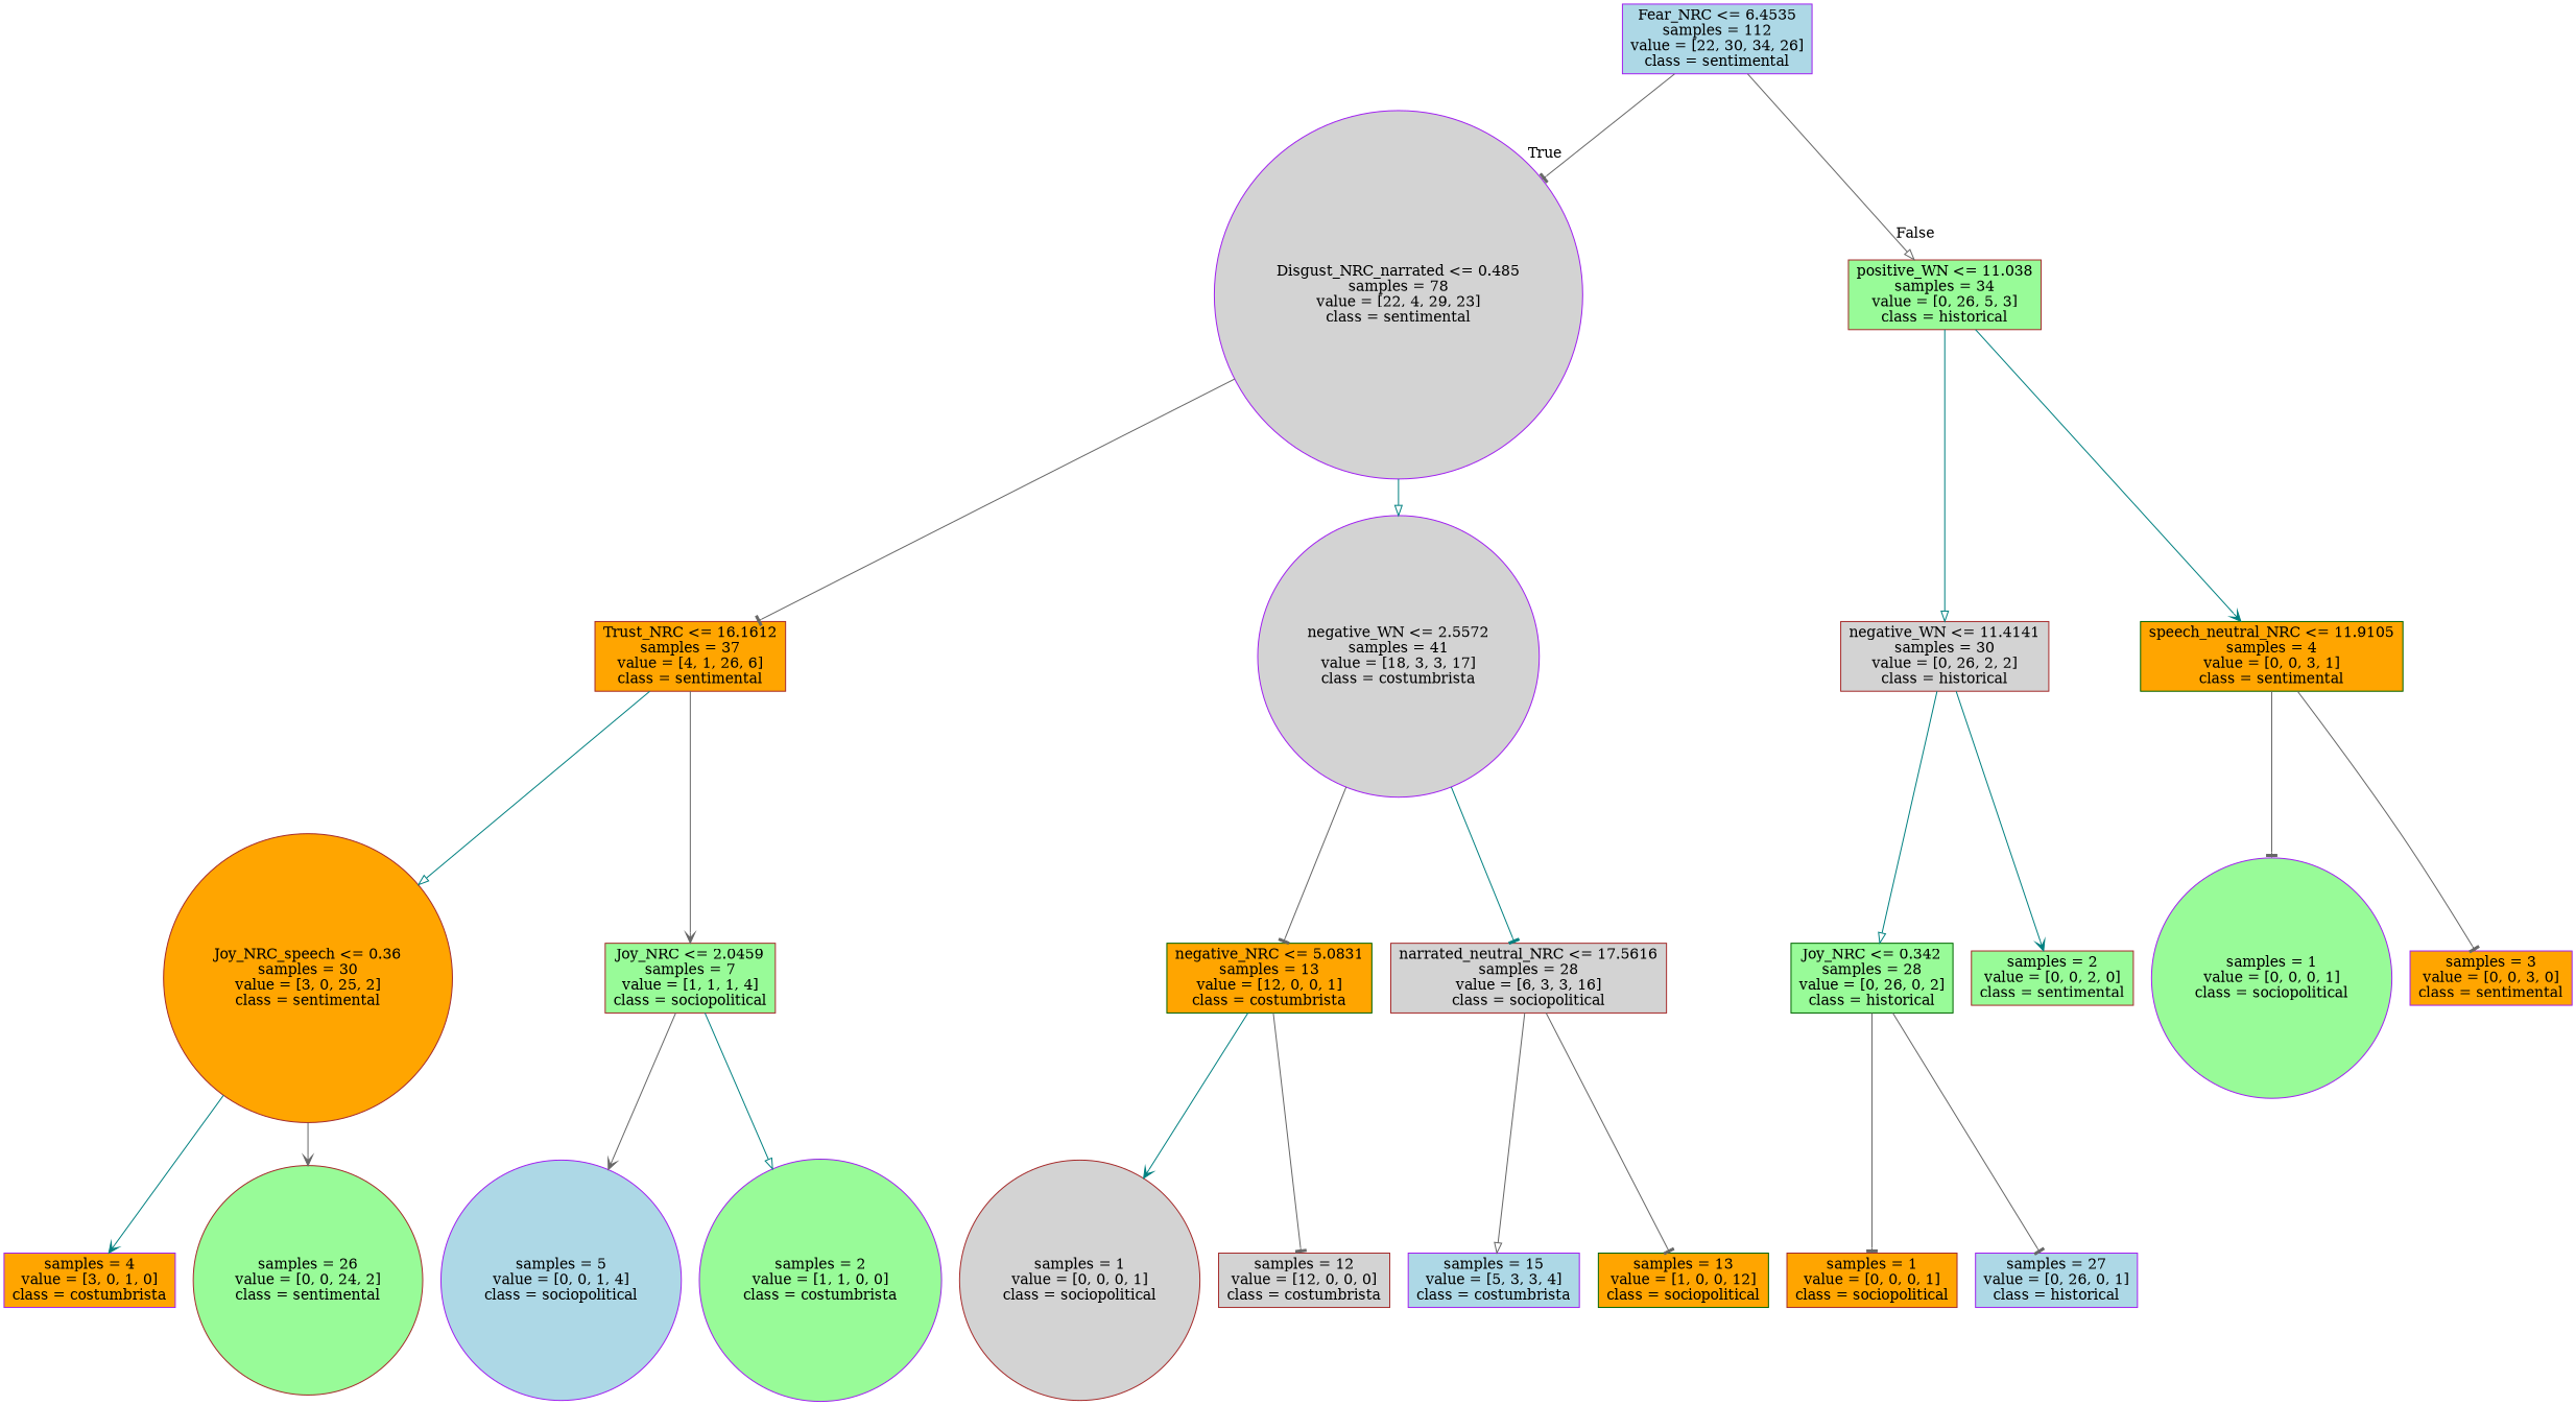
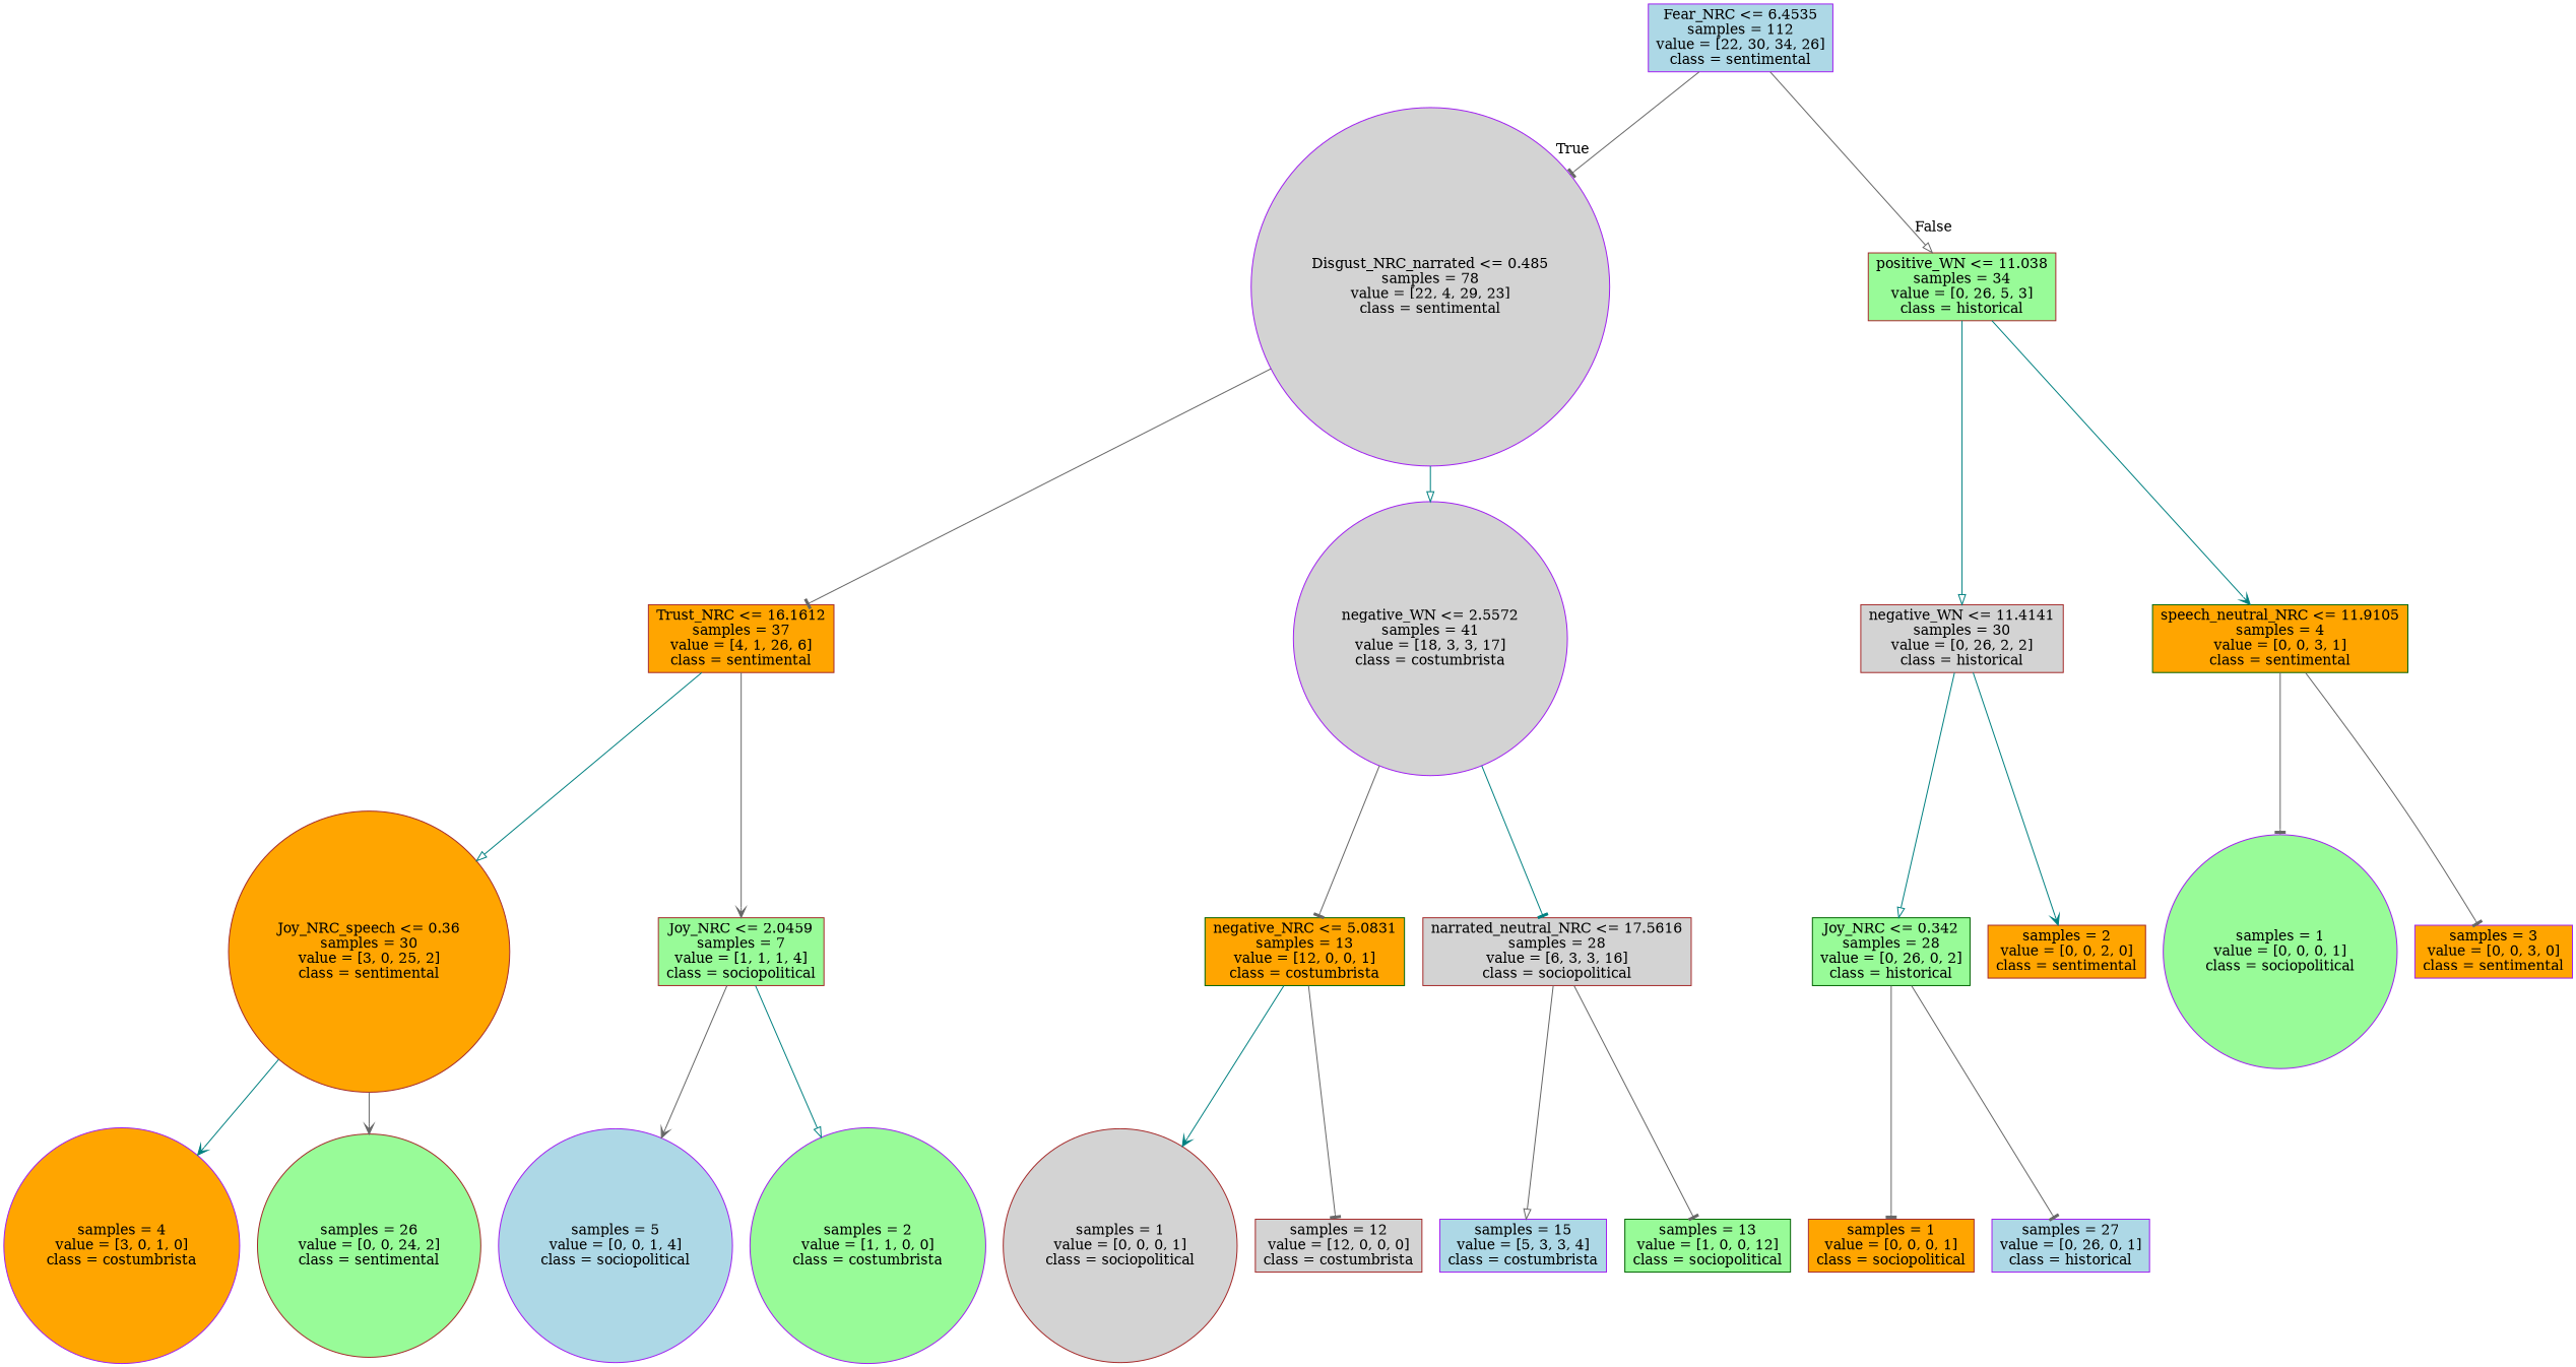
  digraph {
    node [color=brown fillcolor=orange shape=box style=filled]
    edge [arrowhead=tee color=gray40]
    n1 [color=purple fillcolor=lightblue label="Fear_NRC <= 6.4535\nsamples = 112\nvalue = [22, 30, 34, 26]\nclass = sentimental"]
    n2 [color=purple fillcolor=lightgrey label="Disgust_NRC_narrated <= 0.485\nsamples = 78\nvalue = [22, 4, 29, 23]\nclass = sentimental" shape=circle]
    n3 [fillcolor=palegreen label="positive_WN <= 11.038\nsamples = 34\nvalue = [0, 26, 5, 3]\nclass = historical"]
    n4 [label="Trust_NRC <= 16.1612\nsamples = 37\nvalue = [4, 1, 26, 6]\nclass = sentimental"]
    n5 [color=purple fillcolor=lightgrey label="negative_WN <= 2.5572\nsamples = 41\nvalue = [18, 3, 3, 17]\nclass = costumbrista" shape=circle]
    n6 [fillcolor=lightgrey label="negative_WN <= 11.4141\nsamples = 30\nvalue = [0, 26, 2, 2]\nclass = historical"]
    n7 [color=darkgreen label="speech_neutral_NRC <= 11.9105\nsamples = 4\nvalue = [0, 0, 3, 1]\nclass = sentimental"]
    n8 [label="Joy_NRC_speech <= 0.36\nsamples = 30\nvalue = [3, 0, 25, 2]\nclass = sentimental" shape=circle]
    n9 [fillcolor=palegreen label="Joy_NRC <= 2.0459\nsamples = 7\nvalue = [1, 1, 1, 4]\nclass = sociopolitical"]
    n10 [color=darkgreen label="negative_NRC <= 5.0831\nsamples = 13\nvalue = [12, 0, 0, 1]\nclass = costumbrista"]
    n11 [fillcolor=lightgrey label="narrated_neutral_NRC <= 17.5616\nsamples = 28\nvalue = [6, 3, 3, 16]\nclass = sociopolitical"]
-   n12 [color=purple label="samples = 4\nvalue = [3, 0, 1, 0]\nclass = costumbrista"]
+   n12 [color=purple label="samples = 4\nvalue = [3, 0, 1, 0]\nclass = costumbrista" shape=circle]
    n13 [fillcolor=palegreen label="samples = 26\nvalue = [0, 0, 24, 2]\nclass = sentimental" shape=circle]
    n14 [color=purple fillcolor=lightblue label="samples = 5\nvalue = [0, 0, 1, 4]\nclass = sociopolitical" shape=circle]
    n15 [color=purple fillcolor=palegreen label="samples = 2\nvalue = [1, 1, 0, 0]\nclass = costumbrista" shape=circle]
    n16 [fillcolor=lightgrey label="samples = 1\nvalue = [0, 0, 0, 1]\nclass = sociopolitical" shape=circle]
    n17 [fillcolor=lightgrey label="samples = 12\nvalue = [12, 0, 0, 0]\nclass = costumbrista"]
    n18 [color=purple fillcolor=lightblue label="samples = 15\nvalue = [5, 3, 3, 4]\nclass = costumbrista"]
-   n19 [color=darkgreen label="samples = 13\nvalue = [1, 0, 0, 12]\nclass = sociopolitical"]
+   n19 [color=darkgreen fillcolor=palegreen label="samples = 13\nvalue = [1, 0, 0, 12]\nclass = sociopolitical"]
    n20 [color=darkgreen fillcolor=palegreen label="Joy_NRC <= 0.342\nsamples = 28\nvalue = [0, 26, 0, 2]\nclass = historical"]
-   n21 [fillcolor=palegreen label="samples = 2\nvalue = [0, 0, 2, 0]\nclass = sentimental"]
+   n21 [label="samples = 2\nvalue = [0, 0, 2, 0]\nclass = sentimental"]
    n22 [color=purple fillcolor=palegreen label="samples = 1\nvalue = [0, 0, 0, 1]\nclass = sociopolitical" shape=circle]
    n23 [color=purple label="samples = 3\nvalue = [0, 0, 3, 0]\nclass = sentimental"]
    n24 [label="samples = 1\nvalue = [0, 0, 0, 1]\nclass = sociopolitical"]
    n25 [color=purple fillcolor=lightblue label="samples = 27\nvalue = [0, 26, 0, 1]\nclass = historical"]
    n1 -> n2 [headlabel=True labelangle=45 labeldistance=2.5]
    n1 -> n3 [arrowhead=onormal headlabel=False labelangle=-45 labeldistance=2.5]
    n2 -> n4
    n2 -> n5 [arrowhead=onormal color=teal]
    n3 -> n6 [arrowhead=onormal color=teal]
    n3 -> n7 [arrowhead=vee color=teal]
    n4 -> n8 [arrowhead=onormal color=teal]
    n4 -> n9 [arrowhead=vee]
    n5 -> n10
    n5 -> n11 [color=teal]
    n6 -> n20 [arrowhead=onormal color=teal]
    n6 -> n21 [arrowhead=vee color=teal]
    n7 -> n22
    n7 -> n23
    n8 -> n12 [arrowhead=vee color=teal]
    n8 -> n13 [arrowhead=vee]
    n9 -> n14 [arrowhead=vee]
    n9 -> n15 [arrowhead=onormal color=teal]
    n10 -> n16 [arrowhead=vee color=teal]
    n10 -> n17
    n11 -> n18 [arrowhead=onormal]
    n11 -> n19
    n20 -> n24
    n20 -> n25
  }
